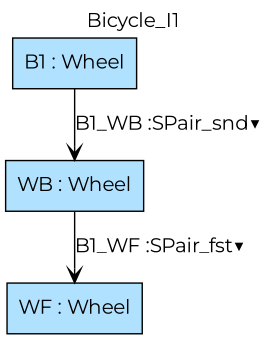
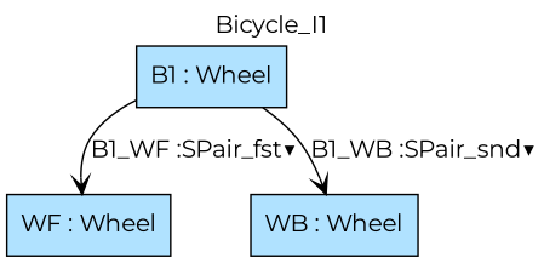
  digraph {
    fontname=Montserrat
    label=Bicycle_I1
    labelfontsize=12
    labelloc=tl
    node [fillcolor=lightskyblue1 fontname=Montserrat shape=box style=filled]
    edge [arrowhead=vee fontname=Montserrat]
    n1 [label="WF : Wheel"]
    n2 [label="B1 : Wheel"]
    n3 [label="WB : Wheel"]
-   n3 -> n1 [label="B1_WF :SPair_fst▼"]
+   n2 -> n1 [label="B1_WF :SPair_fst▼"]
    n2 -> n3 [label="B1_WB :SPair_snd▼"]
  }
